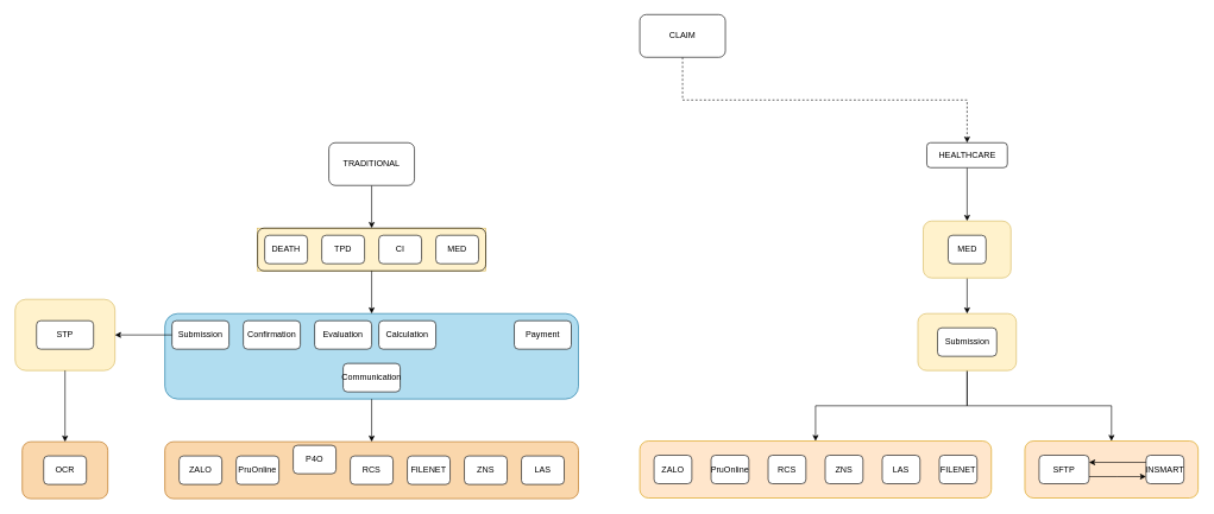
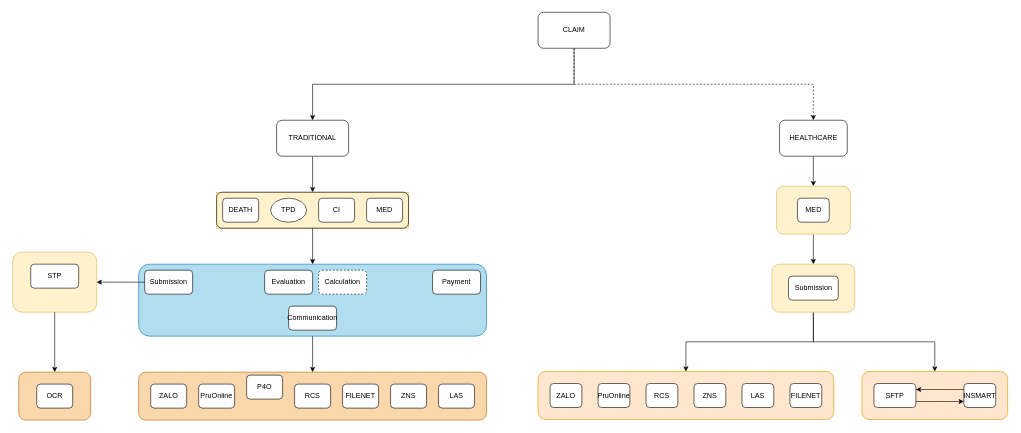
  <mxCell id="0" />
  <mxCell id="1" parent="0" />
  <mxCell id="2" value="" style="edgeStyle=orthogonalEdgeStyle;rounded=0;orthogonalLoop=1;jettySize=auto;html=1;entryX=0.5;entryY=0;entryDx=0;entryDy=0;" edge="1" parent="1" source="4" target="49"><mxGeometry relative="1" as="geometry" /></mxCell>
  <mxCell id="3" style="edgeStyle=orthogonalEdgeStyle;rounded=0;orthogonalLoop=1;jettySize=auto;html=1;exitX=0.5;exitY=1;exitDx=0;exitDy=0;entryX=0.5;entryY=0;entryDx=0;entryDy=0;" edge="1" parent="1" source="4" target="56"><mxGeometry relative="1" as="geometry" /></mxCell>
  <mxCell id="4" value="" style="rounded=1;whiteSpace=wrap;html=1;container=0;fillColor=#fff2cc;strokeColor=#d6b656;" vertex="1" parent="1"><mxGeometry x="1286" y="440" width="138" height="80" as="geometry" /></mxCell>
+ <mxCell id="5" style="edgeStyle=orthogonalEdgeStyle;rounded=0;orthogonalLoop=1;jettySize=auto;html=1;exitX=0.5;exitY=1;exitDx=0;exitDy=0;entryX=0.5;entryY=0;entryDx=0;entryDy=0;" edge="1" parent="1" source="7" target="9"><mxGeometry relative="1" as="geometry" /></mxCell>
  <mxCell id="6" style="edgeStyle=orthogonalEdgeStyle;rounded=0;orthogonalLoop=1;jettySize=auto;html=1;exitX=0.5;exitY=1;exitDx=0;exitDy=0;entryX=0.5;entryY=0;entryDx=0;entryDy=0;dashed=1;" edge="1" parent="1" source="7" target="11"><mxGeometry relative="1" as="geometry" /></mxCell>
  <mxCell id="7" value="CLAIM" style="rounded=1;whiteSpace=wrap;html=1;" parent="1" vertex="1"><mxGeometry x="896" width="120" height="60" as="geometry" y="20" /></mxCell>
  <mxCell id="8" style="edgeStyle=orthogonalEdgeStyle;rounded=0;orthogonalLoop=1;jettySize=auto;html=1;exitX=0.5;exitY=1;exitDx=0;exitDy=0;entryX=0.5;entryY=0;entryDx=0;entryDy=0;" edge="1" parent="1" source="9" target="14"><mxGeometry relative="1" as="geometry" /></mxCell>
  <mxCell id="9" value="TRADITIONAL" style="rounded=1;whiteSpace=wrap;html=1;" parent="1" vertex="1"><mxGeometry x="460" y="200" width="120" height="60" as="geometry" /></mxCell>
  <mxCell id="10" value="" style="edgeStyle=orthogonalEdgeStyle;rounded=0;orthogonalLoop=1;jettySize=auto;html=1;entryX=0.5;entryY=0;entryDx=0;entryDy=0;" edge="1" parent="1" source="11" target="47"><mxGeometry relative="1" as="geometry" /></mxCell>
- <mxCell id="11" value="HEALTHCARE" style="rounded=1;whiteSpace=wrap;html=1;" parent="1" vertex="1"><mxGeometry x="1298.5" y="200" width="113" height="35" as="geometry" /></mxCell>
+ <mxCell id="11" value="HEALTHCARE" style="rounded=1;whiteSpace=wrap;html=1;" parent="1" vertex="1"><mxGeometry x="1298.5" y="200" width="113" height="60" as="geometry" /></mxCell>
  <mxCell id="12" value="Submission" style="rounded=1;whiteSpace=wrap;html=1;" parent="1" vertex="1"><mxGeometry x="1313.5" y="460" width="83" height="40" as="geometry" /></mxCell>
  <mxCell id="13" value="" style="group;fillColor=#fff2cc;strokeColor=#d6b656;" parent="1" vertex="1" connectable="0"><mxGeometry x="360" y="320" width="320" height="60" as="geometry" /></mxCell>
  <mxCell id="14" value="" style="rounded=1;whiteSpace=wrap;html=1;fillColor=none;shadow=0;" parent="13" vertex="1"><mxGeometry width="320" height="60" as="geometry" /></mxCell>
  <mxCell id="15" value="DEATH" style="rounded=1;whiteSpace=wrap;html=1;" parent="13" vertex="1"><mxGeometry x="10" y="10" width="60" height="40" as="geometry" /></mxCell>
- <mxCell id="16" value="TPD" style="rounded=1;whiteSpace=wrap;html=1;" parent="13" vertex="1"><mxGeometry x="90" y="10" width="60" height="40" as="geometry" /></mxCell>
+ <mxCell id="16" value="TPD" style="ellipse;whiteSpace=wrap;html=1;" parent="13" vertex="1"><mxGeometry x="90" y="10" width="60" height="40" as="geometry" /></mxCell>
  <mxCell id="17" value="CI" style="rounded=1;whiteSpace=wrap;html=1;" parent="13" vertex="1"><mxGeometry x="170" y="10" width="60" height="40" as="geometry" /></mxCell>
  <mxCell id="18" value="MED" style="rounded=1;whiteSpace=wrap;html=1;" parent="13" vertex="1"><mxGeometry x="250" y="10" width="60" height="40" as="geometry" /></mxCell>
  <mxCell id="19" value="" style="group" parent="1" vertex="1" connectable="0"><mxGeometry x="240" y="450" width="570" height="110" as="geometry" /></mxCell>
  <mxCell id="20" value="" style="rounded=1;whiteSpace=wrap;html=1;fillColor=#b1ddf0;strokeColor=#10739e;" parent="19" vertex="1"><mxGeometry x="-10" y="-10" width="580" height="120" as="geometry" /></mxCell>
  <mxCell id="21" value="Submission" style="rounded=1;whiteSpace=wrap;html=1;" parent="19" vertex="1"><mxGeometry width="80" height="40" as="geometry" /></mxCell>
- <mxCell id="22" value="Confirmation" style="rounded=1;whiteSpace=wrap;html=1;" parent="19" vertex="1"><mxGeometry x="100" width="80" height="40" as="geometry" /></mxCell>
  <mxCell id="23" value="Evaluation" style="rounded=1;whiteSpace=wrap;html=1;" parent="19" vertex="1"><mxGeometry x="200" width="80" height="40" as="geometry" /></mxCell>
- <mxCell id="24" value="Calculation" style="rounded=1;whiteSpace=wrap;html=1;" parent="19" vertex="1"><mxGeometry x="290" width="80" height="40" as="geometry" /></mxCell>
+ <mxCell id="24" value="Calculation" style="rounded=1;whiteSpace=wrap;html=1;dashed=1;" parent="19" vertex="1"><mxGeometry x="290" width="80" height="40" as="geometry" /></mxCell>
  <mxCell id="25" value="Payment" style="rounded=1;whiteSpace=wrap;html=1;" parent="19" vertex="1"><mxGeometry x="480" width="80" height="40" as="geometry" /></mxCell>
  <mxCell id="26" value="Communication" style="rounded=1;whiteSpace=wrap;html=1;" parent="19" vertex="1"><mxGeometry x="240" y="60" width="80" height="40" as="geometry" /></mxCell>
  <mxCell id="27" value="" style="group" parent="1" vertex="1" connectable="0"><mxGeometry x="230" y="620" width="580" height="80" as="geometry" /></mxCell>
  <mxCell id="28" value="" style="rounded=1;whiteSpace=wrap;html=1;fillColor=#fad7ac;strokeColor=#b46504;" parent="27" vertex="1"><mxGeometry width="580" height="80" as="geometry" /></mxCell>
  <mxCell id="29" value="FILENET" style="rounded=1;whiteSpace=wrap;html=1;" parent="27" vertex="1"><mxGeometry x="340" y="20" width="60" height="40" as="geometry" /></mxCell>
  <mxCell id="30" value="ZALO" style="rounded=1;whiteSpace=wrap;html=1;" parent="27" vertex="1"><mxGeometry x="20" y="20" width="60" height="40" as="geometry" /></mxCell>
  <mxCell id="31" value="PruOnline" style="rounded=1;whiteSpace=wrap;html=1;" parent="27" vertex="1"><mxGeometry x="100" y="20" width="60" height="40" as="geometry" /></mxCell>
  <mxCell id="32" value="P4O" style="rounded=1;whiteSpace=wrap;html=1;" parent="27" vertex="1"><mxGeometry x="180" y="5" width="60" height="40" as="geometry" /></mxCell>
  <mxCell id="33" value="RCS" style="rounded=1;whiteSpace=wrap;html=1;" parent="27" vertex="1"><mxGeometry x="260" y="20" width="60" height="40" as="geometry" /></mxCell>
  <mxCell id="34" value="ZNS" style="rounded=1;whiteSpace=wrap;html=1;" parent="27" vertex="1"><mxGeometry x="420" y="20" width="60" height="40" as="geometry" /></mxCell>
  <mxCell id="35" value="LAS" style="rounded=1;whiteSpace=wrap;html=1;" parent="27" vertex="1"><mxGeometry x="500" y="20" width="60" height="40" as="geometry" /></mxCell>
  <mxCell id="36" value="" style="group" parent="1" vertex="1" connectable="0"><mxGeometry x="30" y="620" width="120" height="80" as="geometry" /></mxCell>
  <mxCell id="37" value="" style="rounded=1;whiteSpace=wrap;html=1;fillColor=#fad7ac;strokeColor=#b46504;" parent="36" vertex="1"><mxGeometry width="120" height="80" as="geometry" /></mxCell>
  <mxCell id="38" value="OCR" style="rounded=1;whiteSpace=wrap;html=1;" parent="36" vertex="1"><mxGeometry x="30" y="20" width="60" height="40" as="geometry" /></mxCell>
  <mxCell id="39" value="" style="group" vertex="1" connectable="0" parent="1"><mxGeometry x="20" y="420" width="140" height="100" as="geometry" /></mxCell>
  <mxCell id="40" value="" style="rounded=1;whiteSpace=wrap;html=1;fillColor=#fff2cc;strokeColor=#d6b656;" parent="39" vertex="1"><mxGeometry width="140" height="100" as="geometry" /></mxCell>
- <mxCell id="41" value="STP" style="rounded=1;whiteSpace=wrap;html=1;" parent="39" vertex="1"><mxGeometry x="30" y="30" width="80" height="40" as="geometry" /></mxCell>
+ <mxCell id="41" value="STP" style="rounded=1;whiteSpace=wrap;html=1;" parent="39" vertex="1"><mxGeometry x="30" y="20" width="80" height="40" as="geometry" /></mxCell>
  <mxCell id="42" value="" style="edgeStyle=orthogonalEdgeStyle;rounded=0;orthogonalLoop=1;jettySize=auto;html=1;entryX=0.5;entryY=0;entryDx=0;entryDy=0;" edge="1" parent="1" source="47" target="4"><mxGeometry relative="1" as="geometry" /></mxCell>
  <mxCell id="43" style="edgeStyle=orthogonalEdgeStyle;rounded=0;orthogonalLoop=1;jettySize=auto;html=1;exitX=0.5;exitY=1;exitDx=0;exitDy=0;entryX=0.5;entryY=0;entryDx=0;entryDy=0;" edge="1" parent="1" source="14" target="20"><mxGeometry relative="1" as="geometry" /></mxCell>
  <mxCell id="44" style="edgeStyle=orthogonalEdgeStyle;rounded=0;orthogonalLoop=1;jettySize=auto;html=1;exitX=0;exitY=0.5;exitDx=0;exitDy=0;entryX=1;entryY=0.5;entryDx=0;entryDy=0;" edge="1" parent="1" source="21" target="40"><mxGeometry relative="1" as="geometry"><mxPoint x="160" y="470" as="targetPoint" /></mxGeometry></mxCell>
  <mxCell id="45" style="edgeStyle=orthogonalEdgeStyle;rounded=0;orthogonalLoop=1;jettySize=auto;html=1;exitX=0.5;exitY=1;exitDx=0;exitDy=0;entryX=0.5;entryY=0;entryDx=0;entryDy=0;" edge="1" parent="1" source="40" target="37"><mxGeometry relative="1" as="geometry" /></mxCell>
  <mxCell id="46" style="edgeStyle=orthogonalEdgeStyle;rounded=0;orthogonalLoop=1;jettySize=auto;html=1;exitX=0.5;exitY=1;exitDx=0;exitDy=0;entryX=0.5;entryY=0;entryDx=0;entryDy=0;" edge="1" parent="1" source="20" target="28"><mxGeometry relative="1" as="geometry" /></mxCell>
  <mxCell id="47" value="" style="rounded=1;whiteSpace=wrap;html=1;fillColor=#fff2cc;strokeColor=#d6b656;" vertex="1" parent="1"><mxGeometry x="1293.5" y="310" width="123" height="80" as="geometry" /></mxCell>
  <mxCell id="48" value="MED" style="rounded=1;whiteSpace=wrap;html=1;" parent="1" vertex="1"><mxGeometry x="1328.5" y="330" width="53" height="40" as="geometry" /></mxCell>
  <mxCell id="49" value="" style="rounded=1;whiteSpace=wrap;html=1;fillColor=#ffe6cc;strokeColor=#d79b00;" vertex="1" parent="1"><mxGeometry x="896" y="619" width="493" height="80" as="geometry" /></mxCell>
  <mxCell id="50" value="RCS" style="rounded=1;whiteSpace=wrap;html=1;" parent="1" vertex="1"><mxGeometry x="1076" y="639" width="53" height="40" as="geometry" /></mxCell>
  <mxCell id="51" value="LAS" style="rounded=1;whiteSpace=wrap;html=1;" parent="1" vertex="1"><mxGeometry x="1236" y="639" width="53" height="40" as="geometry" /></mxCell>
  <mxCell id="52" value="ZNS" style="rounded=1;whiteSpace=wrap;html=1;" parent="1" vertex="1"><mxGeometry x="1156" y="639" width="53" height="40" as="geometry" /></mxCell>
  <mxCell id="53" value="FILENET" style="rounded=1;whiteSpace=wrap;html=1;" parent="1" vertex="1"><mxGeometry x="1316" y="639" width="53" height="40" as="geometry" /></mxCell>
  <mxCell id="54" value="PruOnline" style="rounded=1;whiteSpace=wrap;html=1;" parent="1" vertex="1"><mxGeometry x="996" y="639" width="53" height="40" as="geometry" /></mxCell>
  <mxCell id="55" value="ZALO" style="rounded=1;whiteSpace=wrap;html=1;" parent="1" vertex="1"><mxGeometry x="916" y="639" width="53" height="40" as="geometry" /></mxCell>
  <mxCell id="56" value="" style="rounded=1;whiteSpace=wrap;html=1;fillColor=#ffe6cc;strokeColor=#d79b00;" vertex="1" parent="1"><mxGeometry x="1436" y="619" width="243" height="80" as="geometry" /></mxCell>
  <mxCell id="57" value="" style="edgeStyle=orthogonalEdgeStyle;rounded=0;orthogonalLoop=1;jettySize=auto;html=1;" parent="1" source="58" target="60" edge="1"><mxGeometry relative="1" as="geometry"><Array as="points"><mxPoint x="1566" y="669" /><mxPoint x="1566" y="669" /></Array></mxGeometry></mxCell>
  <mxCell id="58" value="SFTP" style="rounded=1;whiteSpace=wrap;html=1;" parent="1" vertex="1"><mxGeometry x="1456" y="639" width="70" height="40" as="geometry" /></mxCell>
  <mxCell id="59" style="edgeStyle=orthogonalEdgeStyle;rounded=0;orthogonalLoop=1;jettySize=auto;html=1;exitX=0;exitY=0.25;exitDx=0;exitDy=0;entryX=1;entryY=0.25;entryDx=0;entryDy=0;" parent="1" source="60" target="58" edge="1"><mxGeometry relative="1" as="geometry" /></mxCell>
  <mxCell id="60" value="INSMART" style="rounded=1;whiteSpace=wrap;html=1;" parent="1" vertex="1"><mxGeometry x="1606" y="639" width="53" height="40" as="geometry" /></mxCell>
